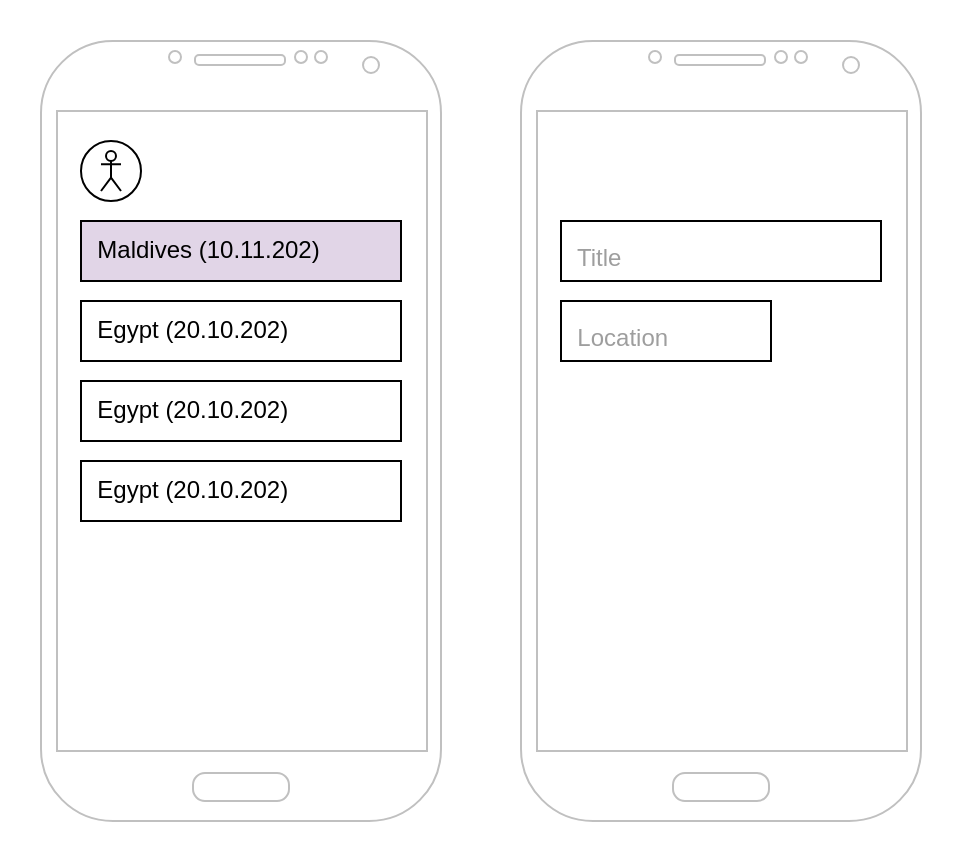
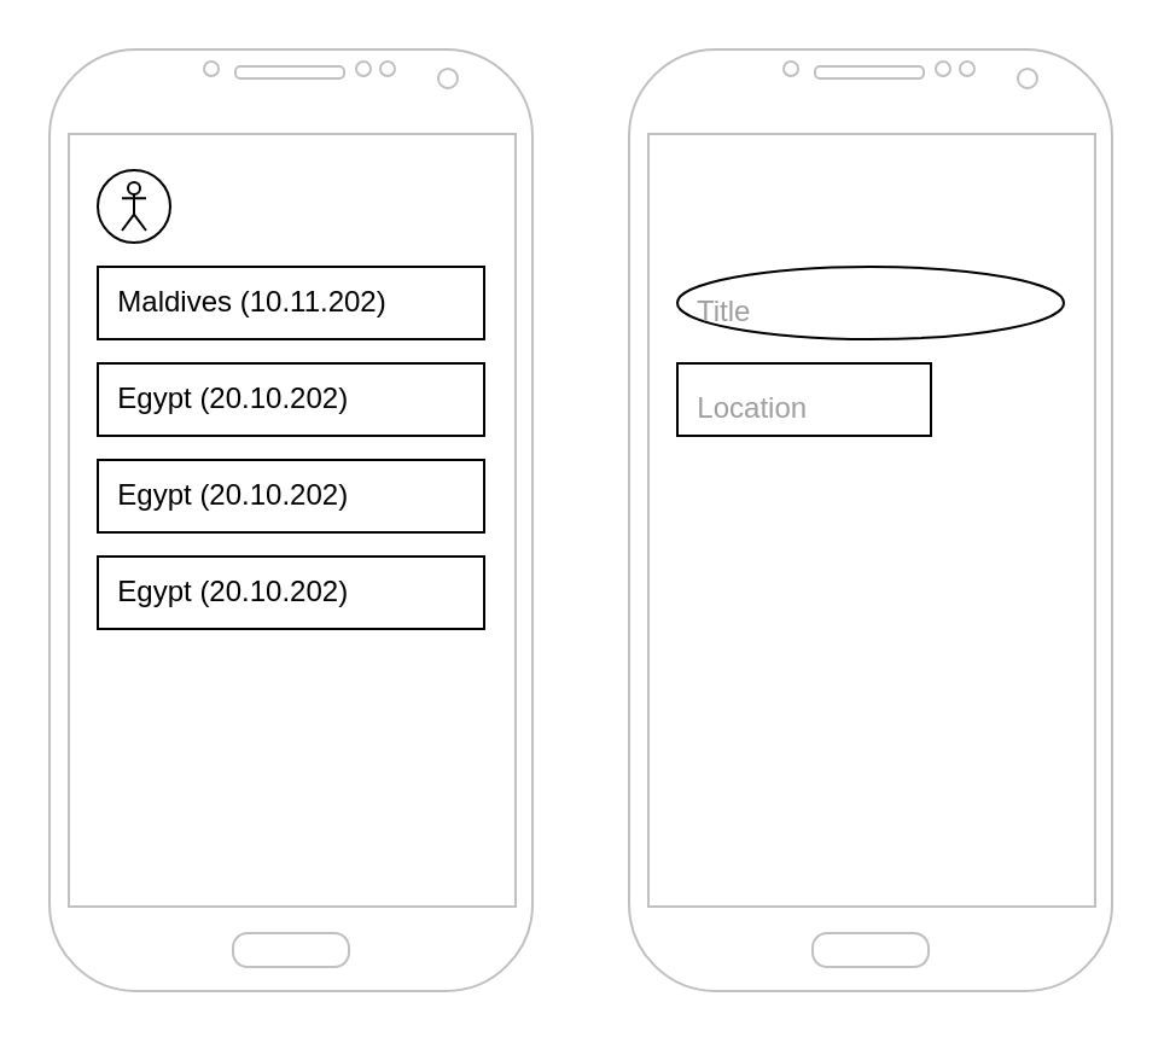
  <mxCell id="0" />
  <mxCell id="1" parent="0" />
  <mxCell id="2" value="" style="verticalLabelPosition=bottom;verticalAlign=top;html=1;shadow=0;dashed=0;strokeWidth=1;shape=mxgraph.android.phone2;strokeColor=#c0c0c0;" vertex="1" parent="1"><mxGeometry x="20" y="20" width="200" height="390" as="geometry" /></mxCell>
  <mxCell id="3" value="" style="ellipse;whiteSpace=wrap;html=1;aspect=fixed;" vertex="1" parent="1"><mxGeometry x="40" y="70" width="30" height="30" as="geometry" /></mxCell>
  <mxCell id="4" value="" style="shape=umlActor;verticalLabelPosition=bottom;verticalAlign=top;html=1;outlineConnect=0;" vertex="1" parent="1"><mxGeometry x="50" y="75" width="10" height="20" as="geometry" /></mxCell>
- <mxCell id="5" value="&amp;nbsp; Maldives (10.11.202)" style="rounded=0;whiteSpace=wrap;html=1;align=left;fillColor=#e1d5e7;" vertex="1" parent="1"><mxGeometry x="40" y="110" width="160" height="30" as="geometry" /></mxCell>
+ <mxCell id="5" value="&amp;nbsp; Maldives (10.11.202)" style="rounded=0;whiteSpace=wrap;html=1;align=left;" vertex="1" parent="1"><mxGeometry x="40" y="110" width="160" height="30" as="geometry" /></mxCell>
  <mxCell id="6" value="&amp;nbsp; Egypt (20.10.202)" style="rounded=0;whiteSpace=wrap;html=1;align=left;" vertex="1" parent="1"><mxGeometry x="40" y="150" width="160" height="30" as="geometry" /></mxCell>
  <mxCell id="7" value="&amp;nbsp; Egypt (20.10.202)" style="rounded=0;whiteSpace=wrap;html=1;align=left;" vertex="1" parent="1"><mxGeometry x="40" y="190" width="160" height="30" as="geometry" /></mxCell>
  <mxCell id="8" value="&amp;nbsp; Egypt (20.10.202)" style="rounded=0;whiteSpace=wrap;html=1;align=left;" vertex="1" parent="1"><mxGeometry x="40" y="230" width="160" height="30" as="geometry" /></mxCell>
  <mxCell id="9" value="" style="verticalLabelPosition=bottom;verticalAlign=top;html=1;shadow=0;dashed=0;strokeWidth=1;shape=mxgraph.android.phone2;strokeColor=#c0c0c0;" vertex="1" parent="1"><mxGeometry x="260" y="20" width="200" height="390" as="geometry" /></mxCell>
- <mxCell id="10" value="&lt;p&gt;&lt;font style=&quot;font-size: 12px ; line-height: 1&quot; color=&quot;#9e9e9e&quot;&gt;&amp;nbsp; Title&lt;/font&gt;&lt;/p&gt;" style="rounded=0;whiteSpace=wrap;html=1;fontSize=20;align=left;" vertex="1" parent="1"><mxGeometry x="280" y="110" width="160" height="30" as="geometry" /></mxCell>
+ <mxCell id="10" value="&lt;p&gt;&lt;font style=&quot;font-size: 12px ; line-height: 1&quot; color=&quot;#9e9e9e&quot;&gt;&amp;nbsp; Title&lt;/font&gt;&lt;/p&gt;" style="ellipse;whiteSpace=wrap;html=1;fontSize=20;align=left;" vertex="1" parent="1"><mxGeometry x="280" y="110" width="160" height="30" as="geometry" /></mxCell>
  <mxCell id="11" value="&lt;p&gt;&lt;font style=&quot;font-size: 12px ; line-height: 1&quot; color=&quot;#9e9e9e&quot;&gt;&amp;nbsp; Location&lt;/font&gt;&lt;/p&gt;" style="rounded=0;whiteSpace=wrap;html=1;fontSize=20;align=left;" vertex="1" parent="1"><mxGeometry x="280" y="150" width="105" height="30" as="geometry" /></mxCell>
